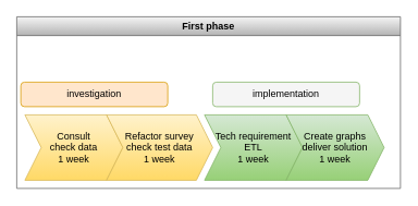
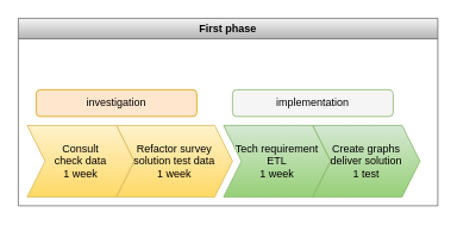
  <mxCell id="0" />
  <mxCell id="1" parent="0" />
  <mxCell id="2" value="First phase" style="swimlane;whiteSpace=wrap;html=1;fillColor=#f5f5f5;gradientColor=#b3b3b3;strokeColor=#666666;" vertex="1" parent="1"><mxGeometry x="20" y="20" width="470" height="210" as="geometry" /></mxCell>
  <mxCell id="3" value="Consult&lt;br&gt;check data&lt;br&gt;1 week" style="shape=step;perimeter=stepPerimeter;whiteSpace=wrap;html=1;fixedSize=1;fillColor=#fff2cc;strokeColor=#d6b656;gradientColor=#ffd966;" vertex="1" parent="2"><mxGeometry x="10" y="120" width="120" height="80" as="geometry" /></mxCell>
- <mxCell id="4" value="Refactor survey&lt;br&gt;check test data&lt;br&gt;1 week" style="shape=step;perimeter=stepPerimeter;whiteSpace=wrap;html=1;fixedSize=1;fillColor=#fff2cc;strokeColor=#d6b656;gradientColor=#ffd966;" vertex="1" parent="2"><mxGeometry x="110" y="120" width="130" height="80" as="geometry" /></mxCell>
+ <mxCell id="4" value="Refactor survey&lt;br&gt;solution test data&lt;br&gt;1 week" style="shape=step;perimeter=stepPerimeter;whiteSpace=wrap;html=1;fixedSize=1;fillColor=#fff2cc;strokeColor=#d6b656;gradientColor=#ffd966;" vertex="1" parent="2"><mxGeometry x="110" y="120" width="130" height="80" as="geometry" /></mxCell>
  <mxCell id="5" value="Tech requirement&lt;br&gt;ETL&lt;br&gt;1 week" style="shape=step;perimeter=stepPerimeter;whiteSpace=wrap;html=1;fixedSize=1;fillColor=#d5e8d4;strokeColor=#82b366;gradientColor=#97d077;" vertex="1" parent="2"><mxGeometry x="230" y="120" width="120" height="80" as="geometry" /></mxCell>
- <mxCell id="6" value="Create graphs&lt;br&gt;deliver solution&lt;br&gt;1 week" style="shape=step;perimeter=stepPerimeter;whiteSpace=wrap;html=1;fixedSize=1;fillColor=#d5e8d4;strokeColor=#82b366;gradientColor=#97d077;" vertex="1" parent="2"><mxGeometry x="330" y="120" width="120" height="80" as="geometry" /></mxCell>
- <mxCell id="7" value="investigation" style="rounded=1;whiteSpace=wrap;html=1;fillColor=#ffe6cc;strokeColor=#d79b00;" vertex="1" parent="2"><mxGeometry x="5" y="80" width="180" height="30" as="geometry" /></mxCell>
+ <mxCell id="6" value="Create graphs&lt;br&gt;deliver solution&lt;br&gt;1 test" style="shape=step;perimeter=stepPerimeter;whiteSpace=wrap;html=1;fixedSize=1;fillColor=#d5e8d4;strokeColor=#82b366;gradientColor=#97d077;" vertex="1" parent="2"><mxGeometry x="330" y="120" width="120" height="80" as="geometry" /></mxCell>
+ <mxCell id="7" value="investigation" style="rounded=1;whiteSpace=wrap;html=1;fillColor=#ffe6cc;strokeColor=#d79b00;" vertex="1" parent="2"><mxGeometry x="20" y="80" width="180" height="30" as="geometry" /></mxCell>
  <mxCell id="8" value="implementation" style="rounded=1;whiteSpace=wrap;html=1;fillColor=#f5f5f5;strokeColor=#82b366;" vertex="1" parent="2"><mxGeometry x="240" y="80" width="180" height="30" as="geometry" /></mxCell>
